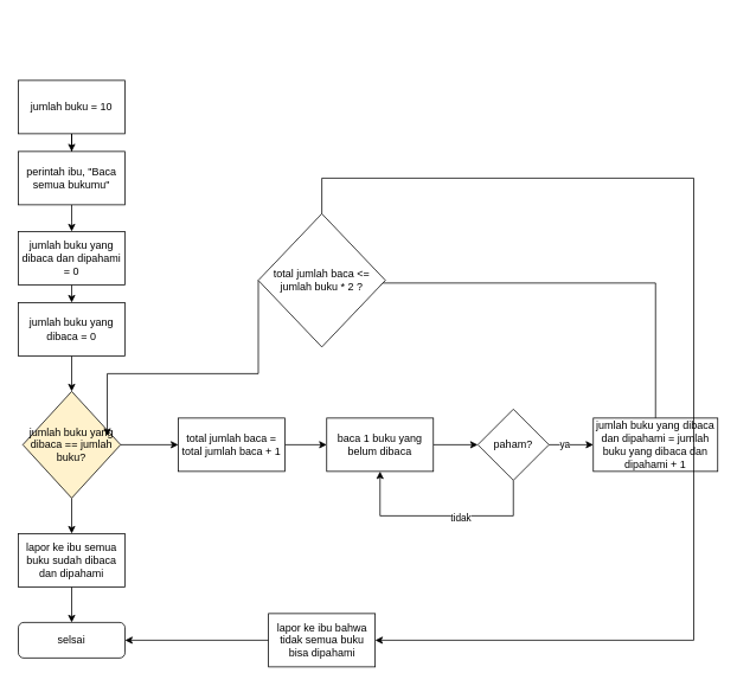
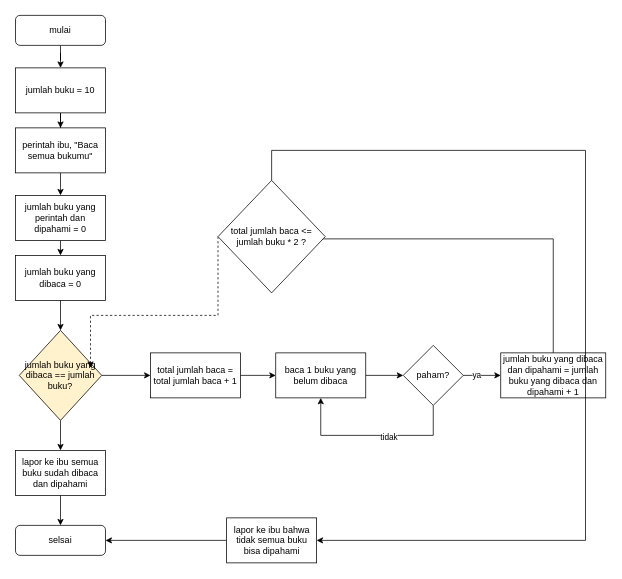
  <mxCell id="0" />
  <mxCell id="1" parent="0" />
+ <mxCell id="2" value="" style="edgeStyle=orthogonalEdgeStyle;rounded=0;orthogonalLoop=1;jettySize=auto;html=1;" edge="1" parent="1" source="3" target="6"><mxGeometry relative="1" as="geometry" /></mxCell>
+ <mxCell id="3" value="mulai" style="rounded=1;whiteSpace=wrap;html=1;fontSize=12;glass=0;strokeWidth=1;shadow=0;" parent="1" vertex="1"><mxGeometry x="20" y="20" width="120" height="40" as="geometry" /></mxCell>
  <mxCell id="4" value="selsai" style="rounded=1;whiteSpace=wrap;html=1;fontSize=12;glass=0;strokeWidth=1;shadow=0;" parent="1" vertex="1"><mxGeometry x="20" y="700" width="120" height="40" as="geometry" /></mxCell>
  <mxCell id="5" value="" style="edgeStyle=orthogonalEdgeStyle;rounded=0;orthogonalLoop=1;jettySize=auto;html=1;" edge="1" parent="1" source="6" target="8"><mxGeometry relative="1" as="geometry" /></mxCell>
  <mxCell id="6" value="jumlah buku = 10" style="rounded=0;whiteSpace=wrap;html=1;" vertex="1" parent="1"><mxGeometry x="20" y="90" width="120" height="60" as="geometry" /></mxCell>
  <mxCell id="7" value="" style="edgeStyle=orthogonalEdgeStyle;rounded=0;orthogonalLoop=1;jettySize=auto;html=1;" edge="1" parent="1" source="8"><mxGeometry relative="1" as="geometry"><mxPoint x="80" y="260" as="targetPoint" /></mxGeometry></mxCell>
  <mxCell id="8" value="perintah ibu, &quot;Baca semua bukumu&quot;" style="whiteSpace=wrap;html=1;rounded=0;" vertex="1" parent="1"><mxGeometry x="20" y="170" width="120" height="60" as="geometry" /></mxCell>
  <mxCell id="9" value="" style="edgeStyle=orthogonalEdgeStyle;rounded=0;orthogonalLoop=1;jettySize=auto;html=1;" edge="1" parent="1" source="10" target="13"><mxGeometry relative="1" as="geometry" /></mxCell>
  <mxCell id="10" value="jumlah buku yang dibaca = 0" style="whiteSpace=wrap;html=1;rounded=0;" vertex="1" parent="1"><mxGeometry x="20" y="340" width="120" height="60" as="geometry" /></mxCell>
  <mxCell id="11" value="" style="edgeStyle=orthogonalEdgeStyle;rounded=0;orthogonalLoop=1;jettySize=auto;html=1;" edge="1" parent="1" source="13" target="15"><mxGeometry relative="1" as="geometry" /></mxCell>
  <mxCell id="12" value="" style="edgeStyle=orthogonalEdgeStyle;rounded=0;orthogonalLoop=1;jettySize=auto;html=1;" edge="1" parent="1" source="28" target="17"><mxGeometry relative="1" as="geometry" /></mxCell>
  <mxCell id="13" value="jumlah buku yang dibaca == jumlah buku?" style="rhombus;whiteSpace=wrap;html=1;fillColor=#fff2cc;" vertex="1" parent="1"><mxGeometry x="25" y="440" width="110" height="120" as="geometry" /></mxCell>
  <mxCell id="14" value="" style="edgeStyle=orthogonalEdgeStyle;rounded=0;orthogonalLoop=1;jettySize=auto;html=1;" edge="1" parent="1" source="15" target="4"><mxGeometry relative="1" as="geometry" /></mxCell>
  <mxCell id="15" value="lapor ke ibu semua buku sudah dibaca dan dipahami" style="whiteSpace=wrap;html=1;" vertex="1" parent="1"><mxGeometry x="20" y="600" width="120" height="60" as="geometry" /></mxCell>
  <mxCell id="16" value="" style="edgeStyle=orthogonalEdgeStyle;rounded=0;orthogonalLoop=1;jettySize=auto;html=1;entryX=0;entryY=0.5;entryDx=0;entryDy=0;" edge="1" parent="1" source="17" target="24"><mxGeometry relative="1" as="geometry" /></mxCell>
  <mxCell id="17" value="baca 1 buku yang belum dibaca" style="whiteSpace=wrap;html=1;" vertex="1" parent="1"><mxGeometry x="367" y="470" width="120" height="60" as="geometry" /></mxCell>
  <mxCell id="18" style="edgeStyle=orthogonalEdgeStyle;rounded=0;orthogonalLoop=1;jettySize=auto;html=1;exitX=0.5;exitY=0;exitDx=0;exitDy=0;entryX=0.94;entryY=0.479;entryDx=0;entryDy=0;entryPerimeter=0;" edge="1" parent="1" source="19" target="31"><mxGeometry relative="1" as="geometry"><Array as="points"><mxPoint x="737" y="318" /></Array></mxGeometry></mxCell>
  <mxCell id="19" value="jumlah buku yang dibaca dan dipahami = jumlah buku yang dibaca dan dipahami + 1" style="whiteSpace=wrap;html=1;" vertex="1" parent="1"><mxGeometry x="667" y="470" width="140" height="60" as="geometry" /></mxCell>
  <mxCell id="20" value="" style="edgeStyle=orthogonalEdgeStyle;rounded=0;orthogonalLoop=1;jettySize=auto;html=1;" edge="1" parent="1" source="24" target="19"><mxGeometry relative="1" as="geometry" /></mxCell>
  <mxCell id="21" value="ya" style="edgeLabel;html=1;align=center;verticalAlign=middle;resizable=0;points=[];" vertex="1" connectable="0" parent="20"><mxGeometry x="-0.32" y="1" relative="1" as="geometry"><mxPoint as="offset" /></mxGeometry></mxCell>
  <mxCell id="22" style="edgeStyle=orthogonalEdgeStyle;rounded=0;orthogonalLoop=1;jettySize=auto;html=1;entryX=0.5;entryY=1;entryDx=0;entryDy=0;" edge="1" parent="1" source="24" target="17"><mxGeometry relative="1" as="geometry"><Array as="points"><mxPoint x="577" y="580" /><mxPoint x="427" y="580" /></Array></mxGeometry></mxCell>
  <mxCell id="23" value="tidak" style="edgeLabel;html=1;align=center;verticalAlign=middle;resizable=0;points=[];" vertex="1" connectable="0" parent="22"><mxGeometry x="-0.17" y="2" relative="1" as="geometry"><mxPoint as="offset" /></mxGeometry></mxCell>
  <mxCell id="24" value="paham?" style="rhombus;whiteSpace=wrap;html=1;" vertex="1" parent="1"><mxGeometry x="537" y="460" width="80" height="80" as="geometry" /></mxCell>
  <mxCell id="25" style="edgeStyle=orthogonalEdgeStyle;rounded=0;orthogonalLoop=1;jettySize=auto;html=1;exitX=0.5;exitY=1;exitDx=0;exitDy=0;entryX=0.5;entryY=0;entryDx=0;entryDy=0;" edge="1" parent="1" target="10"><mxGeometry relative="1" as="geometry"><mxPoint x="80" y="320" as="sourcePoint" /></mxGeometry></mxCell>
- <mxCell id="26" value="jumlah buku yang dibaca dan dipahami = 0" style="rounded=0;whiteSpace=wrap;html=1;" vertex="1" parent="1"><mxGeometry x="20" y="260" width="120" height="60" as="geometry" /></mxCell>
+ <mxCell id="26" value="jumlah buku yang perintah dan dipahami = 0" style="rounded=0;whiteSpace=wrap;html=1;" vertex="1" parent="1"><mxGeometry x="20" y="260" width="120" height="60" as="geometry" /></mxCell>
  <mxCell id="27" value="" style="edgeStyle=orthogonalEdgeStyle;rounded=0;orthogonalLoop=1;jettySize=auto;html=1;" edge="1" parent="1" source="13" target="28"><mxGeometry relative="1" as="geometry"><mxPoint x="135" y="500" as="sourcePoint" /><mxPoint x="367" y="500" as="targetPoint" /></mxGeometry></mxCell>
  <mxCell id="28" value="total jumlah baca = total jumlah baca + 1" style="rounded=0;whiteSpace=wrap;html=1;" vertex="1" parent="1"><mxGeometry x="200" y="470" width="120" height="60" as="geometry" /></mxCell>
- <mxCell id="29" style="edgeStyle=orthogonalEdgeStyle;rounded=0;orthogonalLoop=1;jettySize=auto;html=1;exitX=0;exitY=0.5;exitDx=0;exitDy=0;entryX=0.864;entryY=0.417;entryDx=0;entryDy=0;entryPerimeter=0;" edge="1" parent="1" source="31" target="13"><mxGeometry relative="1" as="geometry"><Array as="points"><mxPoint x="290" y="420" /><mxPoint x="120" y="420" /></Array></mxGeometry></mxCell>
+ <mxCell id="29" style="edgeStyle=orthogonalEdgeStyle;rounded=0;orthogonalLoop=1;jettySize=auto;html=1;exitX=0;exitY=0.5;exitDx=0;exitDy=0;entryX=0.864;entryY=0.417;entryDx=0;entryDy=0;entryPerimeter=0;dashed=1;" edge="1" parent="1" source="31" target="13"><mxGeometry relative="1" as="geometry"><Array as="points"><mxPoint x="290" y="420" /><mxPoint x="120" y="420" /></Array></mxGeometry></mxCell>
  <mxCell id="30" style="edgeStyle=orthogonalEdgeStyle;rounded=0;orthogonalLoop=1;jettySize=auto;html=1;entryX=1;entryY=0.5;entryDx=0;entryDy=0;" edge="1" parent="1" source="31" target="33"><mxGeometry relative="1" as="geometry"><Array as="points"><mxPoint x="362" y="200" /><mxPoint x="780" y="200" /><mxPoint x="780" y="720" /></Array></mxGeometry></mxCell>
  <mxCell id="31" value="total jumlah baca &amp;lt;= jumlah buku * 2 ?" style="rhombus;whiteSpace=wrap;html=1;" vertex="1" parent="1"><mxGeometry x="290" y="240" width="143" height="150" as="geometry" /></mxCell>
  <mxCell id="32" style="edgeStyle=orthogonalEdgeStyle;rounded=0;orthogonalLoop=1;jettySize=auto;html=1;" edge="1" parent="1" source="33" target="4"><mxGeometry relative="1" as="geometry" /></mxCell>
  <mxCell id="33" value="lapor ke ibu bahwa tidak semua buku bisa dipahami" style="whiteSpace=wrap;html=1;" vertex="1" parent="1"><mxGeometry x="301.5" y="690" width="120" height="60" as="geometry" /></mxCell>
